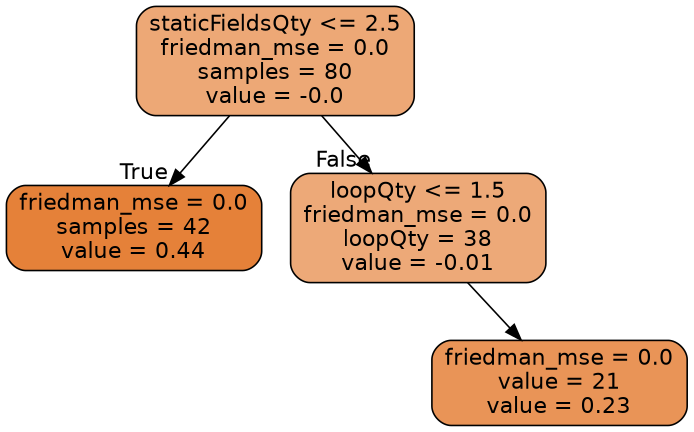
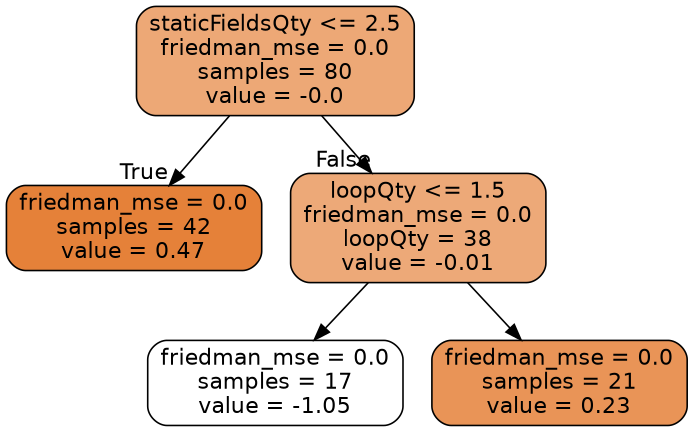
  digraph {
    node [color=black fontname=helvetica shape=box style="filled, rounded"]
    edge [fontname=helvetica]
    n1 [fillcolor="#eda876" label="staticFieldsQty <= 2.5\nfriedman_mse = 0.0\nsamples = 80\nvalue = -0.0"]
-   n2 [fillcolor="#e58139" label="friedman_mse = 0.0\nsamples = 42\nvalue = 0.44"]
+   n2 [fillcolor="#e58139" label="friedman_mse = 0.0\nsamples = 42\nvalue = 0.47"]
    n3 [fillcolor="#eda978" label="loopQty <= 1.5\nfriedman_mse = 0.0\nloopQty = 38\nvalue = -0.01"]
-   n5 [fillcolor="#e99457" label="friedman_mse = 0.0\nvalue = 21\nvalue = 0.23"]
+   n4 [fillcolor="#ffffff" label="friedman_mse = 0.0\nsamples = 17\nvalue = -1.05"]
+   n5 [fillcolor="#e99457" label="friedman_mse = 0.0\nsamples = 21\nvalue = 0.23"]
    n1 -> n2 [headlabel=True labelangle=45 labeldistance=2.5]
    n1 -> n3 [headlabel=False labelangle=-45 labeldistance=2.5]
+   n3 -> n4
    n3 -> n5
  }
